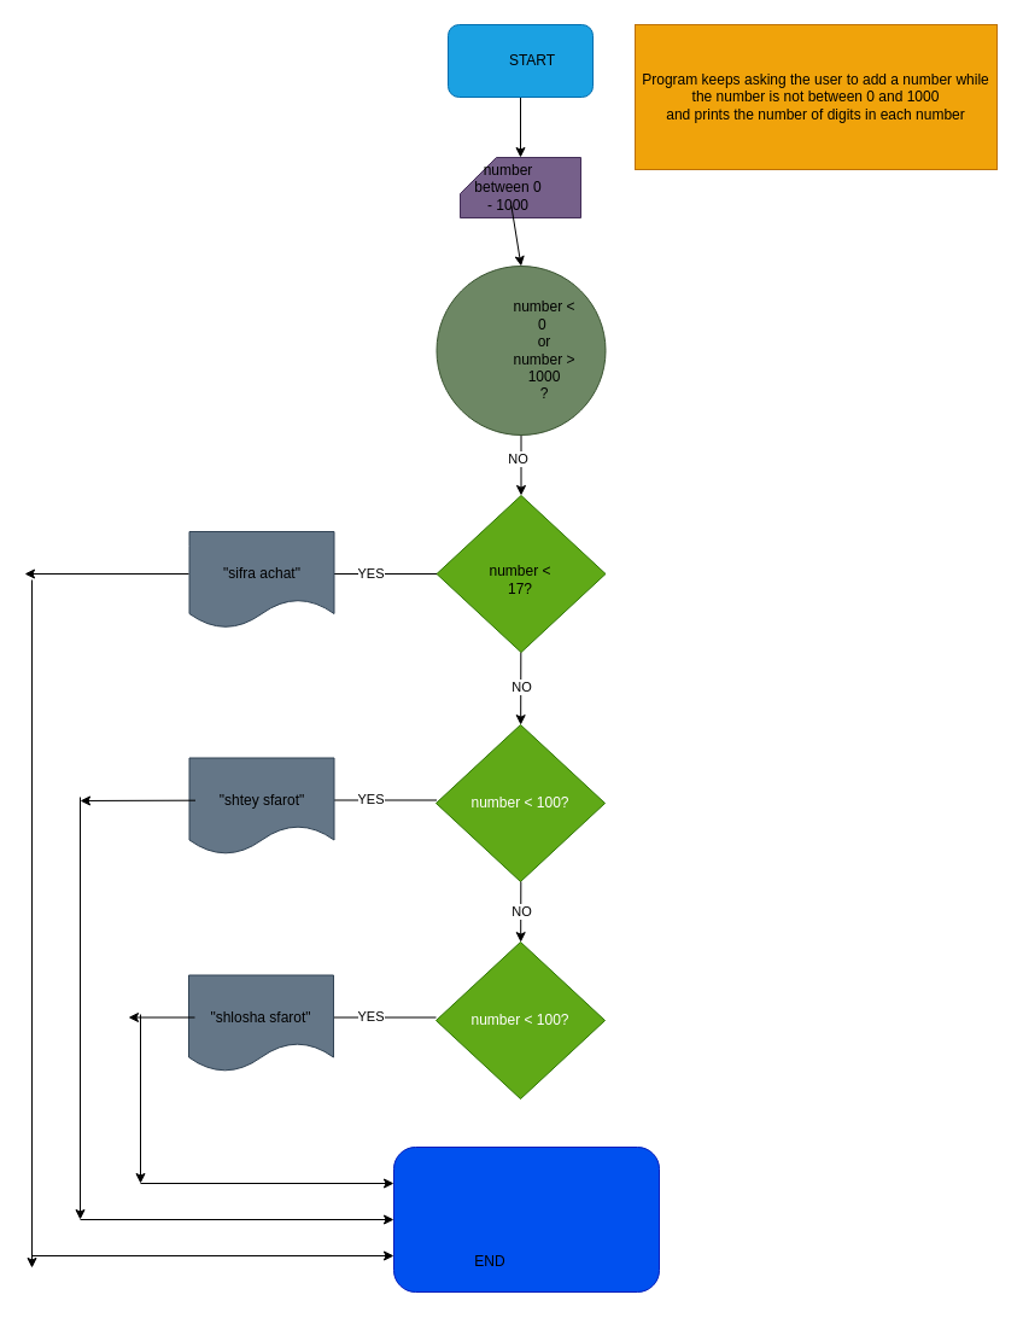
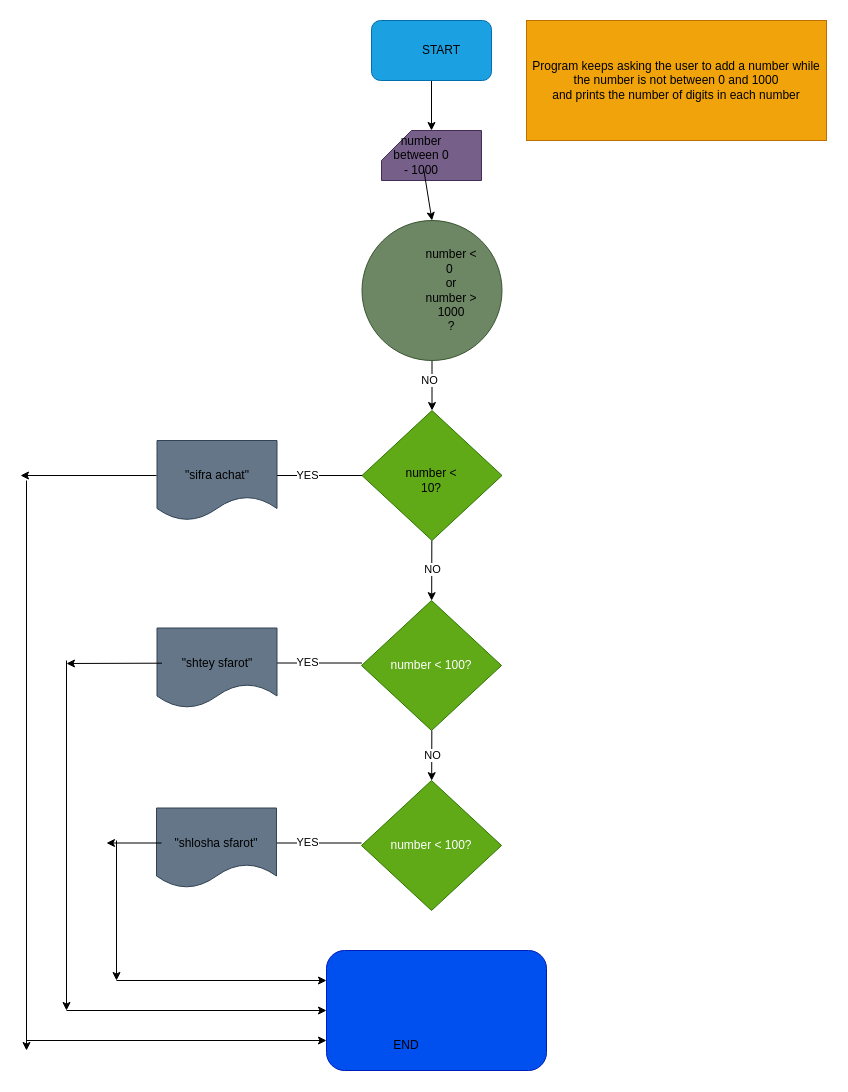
  <mxCell id="0" />
  <mxCell id="1" parent="0" />
  <mxCell id="2" style="edgeStyle=none;html=1;entryX=0.5;entryY=0;entryDx=0;entryDy=0;entryPerimeter=0;" parent="1" source="3" target="7" edge="1"><mxGeometry relative="1" as="geometry" /></mxCell>
  <mxCell id="3" value="" style="rounded=1;whiteSpace=wrap;html=1;fillColor=#1ba1e2;fontColor=#ffffff;strokeColor=#006EAF;" parent="1" vertex="1"><mxGeometry x="371" y="20" width="120" height="60" as="geometry" /></mxCell>
  <mxCell id="4" value="" style="rounded=1;whiteSpace=wrap;html=1;fillColor=#0050ef;fontColor=#ffffff;strokeColor=#001DBC;" parent="1" vertex="1"><mxGeometry x="326" y="950" width="220" height="120" as="geometry" /></mxCell>
  <mxCell id="5" value="START" style="text;html=1;strokeColor=none;fillColor=none;align=center;verticalAlign=middle;whiteSpace=wrap;rounded=0;" parent="1" vertex="1"><mxGeometry x="411" y="35" width="60" height="30" as="geometry" /></mxCell>
  <mxCell id="6" value="END" style="text;html=1;strokeColor=none;fillColor=none;align=center;verticalAlign=middle;whiteSpace=wrap;rounded=0;" parent="1" vertex="1"><mxGeometry x="376" y="1030" width="60" height="30" as="geometry" /></mxCell>
  <mxCell id="7" value="" style="shape=card;whiteSpace=wrap;html=1;fillColor=#76608a;fontColor=#ffffff;strokeColor=#432D57;" parent="1" vertex="1"><mxGeometry x="381" y="130" width="100" height="50" as="geometry" /></mxCell>
  <mxCell id="8" style="edgeStyle=none;html=1;entryX=0.5;entryY=0;entryDx=0;entryDy=0;" parent="1" source="9" edge="1"><mxGeometry relative="1" as="geometry"><mxPoint x="431.5" y="220" as="targetPoint" /></mxGeometry></mxCell>
  <mxCell id="9" value="number between 0 - 1000" style="text;html=1;strokeColor=none;fillColor=none;align=center;verticalAlign=middle;whiteSpace=wrap;rounded=0;" parent="1" vertex="1"><mxGeometry x="391" y="140" width="60" height="30" as="geometry" /></mxCell>
  <mxCell id="10" style="edgeStyle=none;html=1;" parent="1" target="16" edge="1"><mxGeometry relative="1" as="geometry"><mxPoint x="431.5" y="360" as="sourcePoint" /></mxGeometry></mxCell>
  <mxCell id="11" value="NO" style="edgeLabel;html=1;align=center;verticalAlign=middle;resizable=0;points=[];" parent="10" vertex="1" connectable="0"><mxGeometry x="-0.222" y="-3" relative="1" as="geometry"><mxPoint as="offset" /></mxGeometry></mxCell>
  <mxCell id="12" style="edgeStyle=none;html=1;" parent="1" source="16" edge="1"><mxGeometry relative="1" as="geometry"><mxPoint x="236" y="475" as="targetPoint" /></mxGeometry></mxCell>
  <mxCell id="13" value="YES" style="edgeLabel;html=1;align=center;verticalAlign=middle;resizable=0;points=[];" parent="12" vertex="1" connectable="0"><mxGeometry x="-0.1" y="-1" relative="1" as="geometry"><mxPoint x="1" as="offset" /></mxGeometry></mxCell>
  <mxCell id="14" style="edgeStyle=none;html=1;" parent="1" source="16" target="21" edge="1"><mxGeometry relative="1" as="geometry" /></mxCell>
  <mxCell id="15" value="NO" style="edgeLabel;html=1;align=center;verticalAlign=middle;resizable=0;points=[];" parent="14" vertex="1" connectable="0"><mxGeometry x="-0.05" relative="1" as="geometry"><mxPoint as="offset" /></mxGeometry></mxCell>
  <mxCell id="16" value="" style="rhombus;whiteSpace=wrap;html=1;fillColor=#60a917;fontColor=#ffffff;strokeColor=#2D7600;" parent="1" vertex="1"><mxGeometry x="361.5" y="410" width="140" height="130" as="geometry" /></mxCell>
- <mxCell id="17" value="number &amp;lt; 17?" style="text;html=1;strokeColor=none;fillColor=none;align=center;verticalAlign=middle;whiteSpace=wrap;rounded=0;" parent="1" vertex="1"><mxGeometry x="401" y="465" width="60" height="30" as="geometry" /></mxCell>
+ <mxCell id="17" value="number &amp;lt; 10?" style="text;html=1;strokeColor=none;fillColor=none;align=center;verticalAlign=middle;whiteSpace=wrap;rounded=0;" parent="1" vertex="1"><mxGeometry x="401" y="465" width="60" height="30" as="geometry" /></mxCell>
  <mxCell id="18" value="" style="shape=document;whiteSpace=wrap;html=1;boundedLbl=1;fillColor=#647687;fontColor=#ffffff;strokeColor=#314354;" parent="1" vertex="1"><mxGeometry x="156.5" y="440" width="120" height="80" as="geometry" /></mxCell>
  <mxCell id="19" style="edgeStyle=none;html=1;" parent="1" edge="1"><mxGeometry relative="1" as="geometry"><mxPoint x="20" y="475" as="targetPoint" /><mxPoint x="156" y="475" as="sourcePoint" /></mxGeometry></mxCell>
  <mxCell id="20" value="&quot;sifra achat&quot;" style="text;html=1;strokeColor=none;fillColor=none;align=center;verticalAlign=middle;whiteSpace=wrap;rounded=0;" parent="1" vertex="1"><mxGeometry x="161.5" y="435" width="110" height="80" as="geometry" /></mxCell>
  <mxCell id="21" value="number &amp;lt; 100?" style="rhombus;whiteSpace=wrap;html=1;fillColor=#60a917;fontColor=#ffffff;strokeColor=#2D7600;" parent="1" vertex="1"><mxGeometry x="361" y="600" width="140" height="130" as="geometry" /></mxCell>
  <mxCell id="22" style="edgeStyle=none;html=1;" parent="1" target="24" edge="1"><mxGeometry relative="1" as="geometry"><mxPoint x="431.329" y="730.002" as="sourcePoint" /></mxGeometry></mxCell>
  <mxCell id="23" value="NO" style="edgeLabel;html=1;align=center;verticalAlign=middle;resizable=0;points=[];" parent="22" vertex="1" connectable="0"><mxGeometry x="-0.05" relative="1" as="geometry"><mxPoint as="offset" /></mxGeometry></mxCell>
  <mxCell id="24" value="number &amp;lt; 100?" style="rhombus;whiteSpace=wrap;html=1;fillColor=#60a917;fontColor=#ffffff;strokeColor=#2D7600;" parent="1" vertex="1"><mxGeometry x="361" y="780" width="140" height="130" as="geometry" /></mxCell>
  <mxCell id="25" style="edgeStyle=none;html=1;" parent="1" edge="1"><mxGeometry relative="1" as="geometry"><mxPoint x="361.5" y="662.5" as="sourcePoint" /><mxPoint x="236" y="662.5" as="targetPoint" /></mxGeometry></mxCell>
  <mxCell id="26" value="YES" style="edgeLabel;html=1;align=center;verticalAlign=middle;resizable=0;points=[];" parent="25" vertex="1" connectable="0"><mxGeometry x="-0.1" y="-1" relative="1" as="geometry"><mxPoint x="1" as="offset" /></mxGeometry></mxCell>
  <mxCell id="27" value="" style="shape=document;whiteSpace=wrap;html=1;boundedLbl=1;fillColor=#647687;fontColor=#ffffff;strokeColor=#314354;" parent="1" vertex="1"><mxGeometry x="156.5" y="627.5" width="120" height="80" as="geometry" /></mxCell>
  <mxCell id="28" style="edgeStyle=none;html=1;" parent="1" source="29" edge="1"><mxGeometry relative="1" as="geometry"><mxPoint x="66" y="663" as="targetPoint" /></mxGeometry></mxCell>
  <mxCell id="29" value="&quot;shtey sfarot&quot;" style="text;html=1;strokeColor=none;fillColor=none;align=center;verticalAlign=middle;whiteSpace=wrap;rounded=0;" parent="1" vertex="1"><mxGeometry x="161.5" y="622.5" width="110" height="80" as="geometry" /></mxCell>
  <mxCell id="30" style="edgeStyle=none;html=1;" parent="1" edge="1"><mxGeometry relative="1" as="geometry"><mxPoint x="361" y="842.5" as="sourcePoint" /><mxPoint x="235.5" y="842.5" as="targetPoint" /></mxGeometry></mxCell>
  <mxCell id="31" value="YES" style="edgeLabel;html=1;align=center;verticalAlign=middle;resizable=0;points=[];" parent="30" vertex="1" connectable="0"><mxGeometry x="-0.1" y="-1" relative="1" as="geometry"><mxPoint x="1" as="offset" /></mxGeometry></mxCell>
  <mxCell id="32" value="" style="shape=document;whiteSpace=wrap;html=1;boundedLbl=1;fillColor=#647687;fontColor=#ffffff;strokeColor=#314354;" parent="1" vertex="1"><mxGeometry x="156" y="807.5" width="120" height="80" as="geometry" /></mxCell>
  <mxCell id="33" style="edgeStyle=none;html=1;" parent="1" source="34" edge="1"><mxGeometry relative="1" as="geometry"><mxPoint x="106" y="842.5" as="targetPoint" /></mxGeometry></mxCell>
  <mxCell id="34" value="&quot;shlosha sfarot&quot;" style="text;html=1;strokeColor=none;fillColor=none;align=center;verticalAlign=middle;whiteSpace=wrap;rounded=0;" parent="1" vertex="1"><mxGeometry x="161" y="802.5" width="110" height="80" as="geometry" /></mxCell>
  <mxCell id="35" value="" style="endArrow=classic;html=1;" parent="1" edge="1"><mxGeometry width="50" height="50" relative="1" as="geometry"><mxPoint x="26" y="480" as="sourcePoint" /><mxPoint x="26" y="1050" as="targetPoint" /></mxGeometry></mxCell>
  <mxCell id="36" value="" style="endArrow=classic;html=1;entryX=0;entryY=0.75;entryDx=0;entryDy=0;" parent="1" target="4" edge="1"><mxGeometry width="50" height="50" relative="1" as="geometry"><mxPoint x="26" y="1040" as="sourcePoint" /><mxPoint x="256" y="750" as="targetPoint" /></mxGeometry></mxCell>
  <mxCell id="37" value="" style="endArrow=classic;html=1;" parent="1" edge="1"><mxGeometry width="50" height="50" relative="1" as="geometry"><mxPoint x="66" y="660" as="sourcePoint" /><mxPoint x="66" y="1010" as="targetPoint" /></mxGeometry></mxCell>
  <mxCell id="38" value="" style="endArrow=classic;html=1;" parent="1" edge="1"><mxGeometry width="50" height="50" relative="1" as="geometry"><mxPoint x="116" y="840" as="sourcePoint" /><mxPoint x="116" y="980" as="targetPoint" /></mxGeometry></mxCell>
  <mxCell id="39" value="" style="endArrow=classic;html=1;entryX=0;entryY=0.25;entryDx=0;entryDy=0;" parent="1" target="4" edge="1"><mxGeometry width="50" height="50" relative="1" as="geometry"><mxPoint x="116" y="980" as="sourcePoint" /><mxPoint x="256" y="750" as="targetPoint" /></mxGeometry></mxCell>
  <mxCell id="40" value="" style="endArrow=classic;html=1;entryX=0;entryY=0.5;entryDx=0;entryDy=0;" parent="1" target="4" edge="1"><mxGeometry width="50" height="50" relative="1" as="geometry"><mxPoint x="66" y="1010" as="sourcePoint" /><mxPoint x="256" y="750" as="targetPoint" /></mxGeometry></mxCell>
  <mxCell id="41" value="" style="ellipse;whiteSpace=wrap;html=1;aspect=fixed;fillColor=#6d8764;fontColor=#ffffff;strokeColor=#3A5431;" parent="1" vertex="1"><mxGeometry x="361.5" y="220" width="140" height="140" as="geometry" /></mxCell>
  <mxCell id="42" value="number &amp;lt; 0&amp;nbsp;&lt;br&gt;or&lt;br&gt;number &amp;gt; 1000&lt;br&gt;?" style="text;html=1;strokeColor=none;fillColor=none;align=center;verticalAlign=middle;whiteSpace=wrap;rounded=0;" parent="1" vertex="1"><mxGeometry x="421" y="275" width="60" height="30" as="geometry" /></mxCell>
  <mxCell id="43" value="Program keeps asking the user to add a number while the number is not between 0 and 1000&lt;br&gt;&lt;span lang=&quot;en&quot; class=&quot;HwtZe&quot;&gt;and prints the number of digits in each number&lt;/span&gt;" style="text;html=1;strokeColor=#BD7000;fillColor=#f0a30a;align=center;verticalAlign=middle;whiteSpace=wrap;rounded=0;fontColor=#000000;" parent="1" vertex="1"><mxGeometry x="526" y="20" width="300" height="120" as="geometry" /></mxCell>
